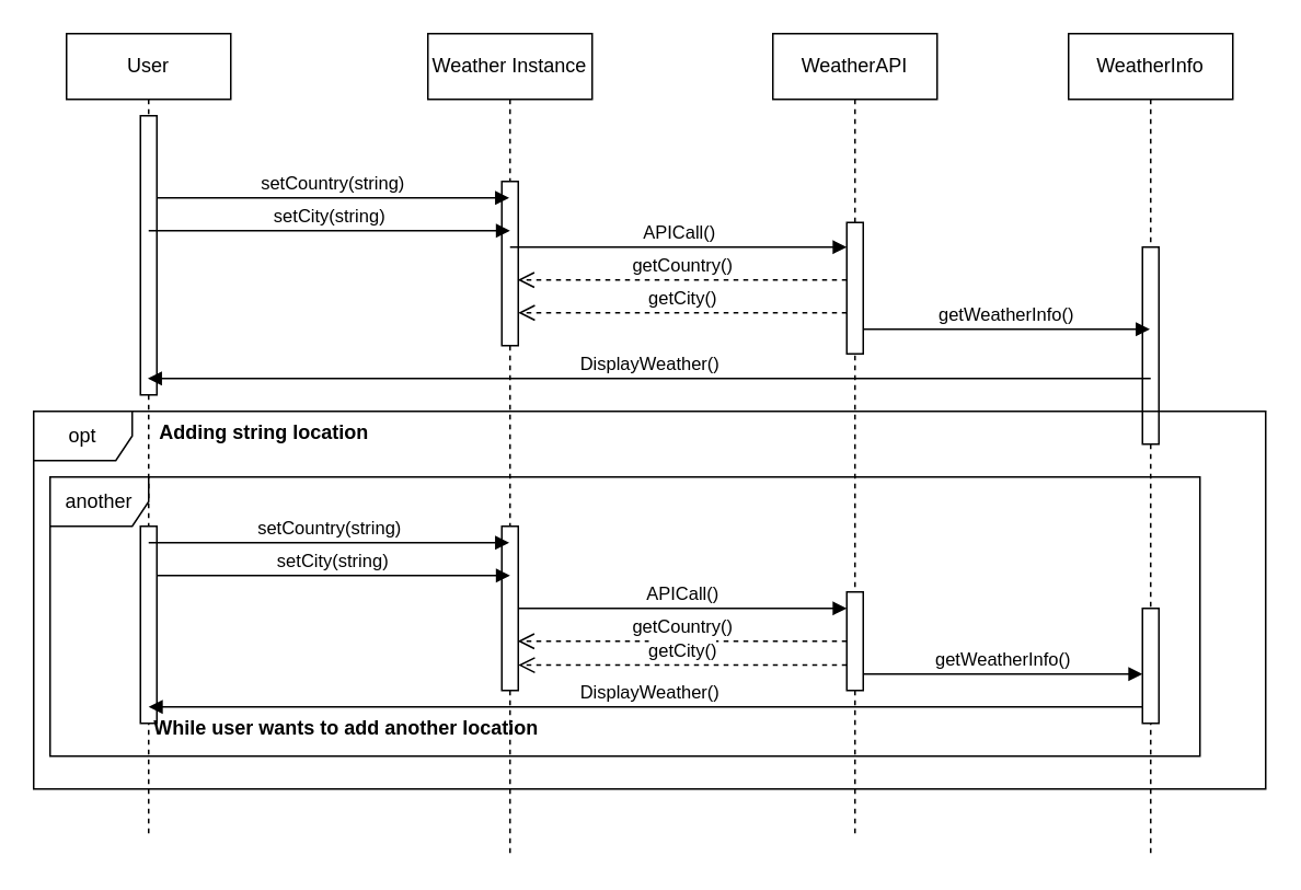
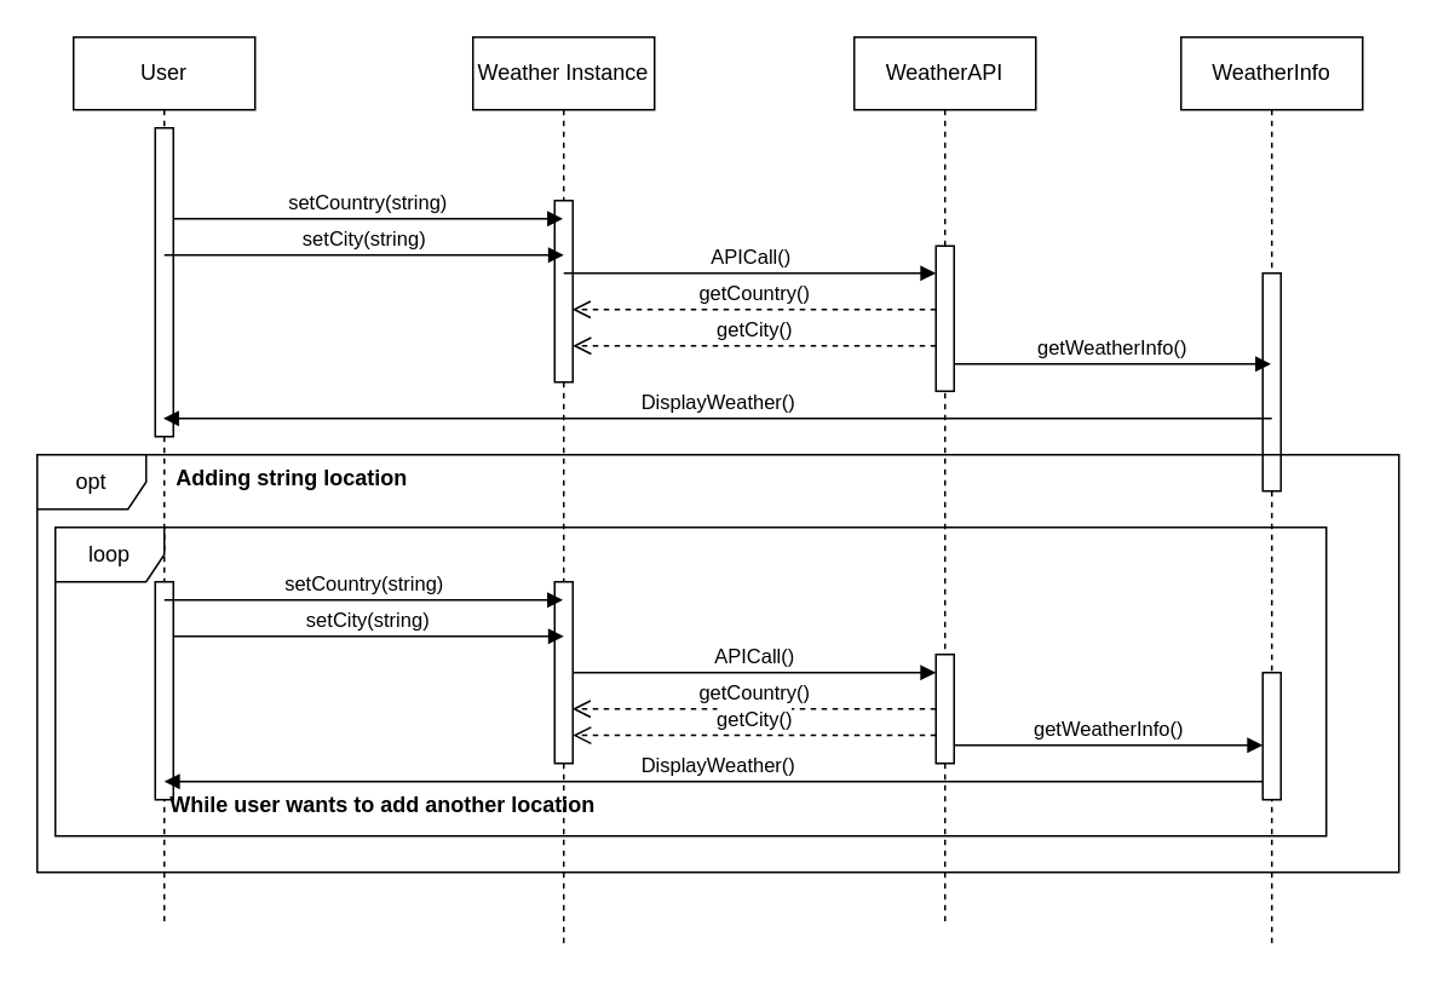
  <mxCell id="0" />
  <mxCell id="1" parent="0" />
  <mxCell id="2" value="User" style="shape=umlLifeline;perimeter=lifelinePerimeter;whiteSpace=wrap;html=1;container=1;dropTarget=0;collapsible=0;recursiveResize=0;outlineConnect=0;portConstraint=eastwest;newEdgeStyle={&quot;curved&quot;:0,&quot;rounded&quot;:0};" vertex="1" parent="1"><mxGeometry x="40" y="20" width="100" height="490" as="geometry" /></mxCell>
  <mxCell id="3" value="" style="html=1;points=[[0,0,0,0,5],[0,1,0,0,-5],[1,0,0,0,5],[1,1,0,0,-5]];perimeter=orthogonalPerimeter;outlineConnect=0;targetShapes=umlLifeline;portConstraint=eastwest;newEdgeStyle={&quot;curved&quot;:0,&quot;rounded&quot;:0};" vertex="1" parent="2"><mxGeometry x="45" y="50" width="10" height="170" as="geometry" /></mxCell>
  <mxCell id="4" value="" style="html=1;points=[[0,0,0,0,5],[0,1,0,0,-5],[1,0,0,0,5],[1,1,0,0,-5]];perimeter=orthogonalPerimeter;outlineConnect=0;targetShapes=umlLifeline;portConstraint=eastwest;newEdgeStyle={&quot;curved&quot;:0,&quot;rounded&quot;:0};" vertex="1" parent="2"><mxGeometry x="45" y="300" width="10" height="120" as="geometry" /></mxCell>
  <mxCell id="5" value="Weather Instance" style="shape=umlLifeline;perimeter=lifelinePerimeter;whiteSpace=wrap;html=1;container=1;dropTarget=0;collapsible=0;recursiveResize=0;outlineConnect=0;portConstraint=eastwest;newEdgeStyle={&quot;curved&quot;:0,&quot;rounded&quot;:0};" vertex="1" parent="1"><mxGeometry x="260" y="20" width="100" height="500" as="geometry" /></mxCell>
  <mxCell id="6" value="" style="html=1;points=[[0,0,0,0,5],[0,1,0,0,-5],[1,0,0,0,5],[1,1,0,0,-5]];perimeter=orthogonalPerimeter;outlineConnect=0;targetShapes=umlLifeline;portConstraint=eastwest;newEdgeStyle={&quot;curved&quot;:0,&quot;rounded&quot;:0};" vertex="1" parent="5"><mxGeometry x="45" y="90" width="10" height="100" as="geometry" /></mxCell>
  <mxCell id="7" value="" style="html=1;points=[[0,0,0,0,5],[0,1,0,0,-5],[1,0,0,0,5],[1,1,0,0,-5]];perimeter=orthogonalPerimeter;outlineConnect=0;targetShapes=umlLifeline;portConstraint=eastwest;newEdgeStyle={&quot;curved&quot;:0,&quot;rounded&quot;:0};" vertex="1" parent="5"><mxGeometry x="45" y="300" width="10" height="100" as="geometry" /></mxCell>
  <mxCell id="8" value="WeatherAPI" style="shape=umlLifeline;perimeter=lifelinePerimeter;whiteSpace=wrap;html=1;container=1;dropTarget=0;collapsible=0;recursiveResize=0;outlineConnect=0;portConstraint=eastwest;newEdgeStyle={&quot;curved&quot;:0,&quot;rounded&quot;:0};" vertex="1" parent="1"><mxGeometry x="470" y="20" width="100" height="490" as="geometry" /></mxCell>
  <mxCell id="9" value="WeatherInfo" style="shape=umlLifeline;perimeter=lifelinePerimeter;whiteSpace=wrap;html=1;container=1;dropTarget=0;collapsible=0;recursiveResize=0;outlineConnect=0;portConstraint=eastwest;newEdgeStyle={&quot;curved&quot;:0,&quot;rounded&quot;:0};" vertex="1" parent="1"><mxGeometry x="650" y="20" width="100" height="500" as="geometry" /></mxCell>
  <mxCell id="10" value="" style="html=1;points=[[0,0,0,0,5],[0,1,0,0,-5],[1,0,0,0,5],[1,1,0,0,-5]];perimeter=orthogonalPerimeter;outlineConnect=0;targetShapes=umlLifeline;portConstraint=eastwest;newEdgeStyle={&quot;curved&quot;:0,&quot;rounded&quot;:0};" vertex="1" parent="9"><mxGeometry x="45" y="130" width="10" height="120" as="geometry" /></mxCell>
  <mxCell id="11" value="setCountry(string)" style="html=1;verticalAlign=bottom;endArrow=block;curved=0;rounded=0;" edge="1" parent="1"><mxGeometry width="80" relative="1" as="geometry"><mxPoint x="95" y="120" as="sourcePoint" /><mxPoint x="309.5" y="120" as="targetPoint" /></mxGeometry></mxCell>
  <mxCell id="12" value="setCity(string)" style="html=1;verticalAlign=bottom;endArrow=block;curved=0;rounded=0;" edge="1" parent="1"><mxGeometry width="80" relative="1" as="geometry"><mxPoint x="90" y="140" as="sourcePoint" /><mxPoint x="310" y="140" as="targetPoint" /></mxGeometry></mxCell>
  <mxCell id="13" value="APICall()" style="html=1;verticalAlign=bottom;endArrow=block;curved=0;rounded=0;" edge="1" parent="1"><mxGeometry width="80" relative="1" as="geometry"><mxPoint x="310" y="150" as="sourcePoint" /><mxPoint x="515" y="150" as="targetPoint" /></mxGeometry></mxCell>
  <mxCell id="14" value="DisplayWeather()" style="html=1;verticalAlign=bottom;endArrow=block;curved=0;rounded=0;" edge="1" parent="1" target="2"><mxGeometry width="80" relative="1" as="geometry"><mxPoint x="700" y="230" as="sourcePoint" /><mxPoint x="100" y="220" as="targetPoint" /></mxGeometry></mxCell>
  <mxCell id="15" value="getWeatherInfo()" style="html=1;verticalAlign=bottom;endArrow=block;curved=0;rounded=0;" edge="1" parent="1" source="17" target="9"><mxGeometry x="-0.003" width="80" relative="1" as="geometry"><mxPoint x="520" y="170" as="sourcePoint" /><mxPoint x="600" y="170" as="targetPoint" /><Array as="points"><mxPoint x="650" y="200" /></Array><mxPoint as="offset" /></mxGeometry></mxCell>
  <mxCell id="16" value="" style="html=1;verticalAlign=bottom;endArrow=block;curved=0;rounded=0;" edge="1" parent="1" target="17"><mxGeometry width="80" relative="1" as="geometry"><mxPoint x="520" y="170" as="sourcePoint" /><mxPoint x="700" y="170" as="targetPoint" /></mxGeometry></mxCell>
  <mxCell id="17" value="" style="html=1;points=[[0,0,0,0,5],[0,1,0,0,-5],[1,0,0,0,5],[1,1,0,0,-5]];perimeter=orthogonalPerimeter;outlineConnect=0;targetShapes=umlLifeline;portConstraint=eastwest;newEdgeStyle={&quot;curved&quot;:0,&quot;rounded&quot;:0};" vertex="1" parent="1"><mxGeometry x="515" y="135" width="10" height="80" as="geometry" /></mxCell>
  <mxCell id="18" value="opt" style="shape=umlFrame;whiteSpace=wrap;html=1;pointerEvents=0;" vertex="1" parent="1"><mxGeometry x="20" y="250" width="750" height="230" as="geometry" /></mxCell>
  <mxCell id="19" value="Adding string location" style="text;align=center;fontStyle=1;verticalAlign=middle;spacingLeft=3;spacingRight=3;strokeColor=none;rotatable=0;points=[[0,0.5],[1,0.5]];portConstraint=eastwest;html=1;" vertex="1" parent="1"><mxGeometry x="120" y="250" width="80" height="26" as="geometry" /></mxCell>
- <mxCell id="20" value="another" style="shape=umlFrame;whiteSpace=wrap;html=1;pointerEvents=0;" vertex="1" parent="1"><mxGeometry x="30" y="290" width="700" height="170" as="geometry" /></mxCell>
+ <mxCell id="20" value="loop" style="shape=umlFrame;whiteSpace=wrap;html=1;pointerEvents=0;" vertex="1" parent="1"><mxGeometry x="30" y="290" width="700" height="170" as="geometry" /></mxCell>
  <mxCell id="21" value="While user wants to add another location" style="text;align=center;fontStyle=1;verticalAlign=middle;spacingLeft=3;spacingRight=3;strokeColor=none;rotatable=0;points=[[0,0.5],[1,0.5]];portConstraint=eastwest;html=1;" vertex="1" parent="1"><mxGeometry x="170" y="430" width="80" height="26" as="geometry" /></mxCell>
  <mxCell id="22" value="setCountry(string)" style="html=1;verticalAlign=bottom;endArrow=block;curved=0;rounded=0;" edge="1" parent="1"><mxGeometry width="80" relative="1" as="geometry"><mxPoint x="90" y="330" as="sourcePoint" /><mxPoint x="309.5" y="330" as="targetPoint" /></mxGeometry></mxCell>
  <mxCell id="23" value="setCity(string)" style="html=1;verticalAlign=bottom;endArrow=block;curved=0;rounded=0;" edge="1" parent="1" source="4"><mxGeometry x="-0.001" width="80" relative="1" as="geometry"><mxPoint x="90" y="350" as="sourcePoint" /><mxPoint x="310" y="350" as="targetPoint" /><mxPoint as="offset" /></mxGeometry></mxCell>
  <mxCell id="24" value="APICall()" style="html=1;verticalAlign=bottom;endArrow=block;curved=0;rounded=0;" edge="1" parent="1" source="7"><mxGeometry width="80" relative="1" as="geometry"><mxPoint x="310" y="370" as="sourcePoint" /><mxPoint x="515" y="370" as="targetPoint" /></mxGeometry></mxCell>
  <mxCell id="25" value="getWeatherInfo()" style="html=1;verticalAlign=bottom;endArrow=block;curved=0;rounded=0;" edge="1" parent="1"><mxGeometry x="-0.003" width="80" relative="1" as="geometry"><mxPoint x="525" y="410" as="sourcePoint" /><mxPoint x="695" y="410" as="targetPoint" /><mxPoint as="offset" /></mxGeometry></mxCell>
  <mxCell id="26" value="DisplayWeather()" style="html=1;verticalAlign=bottom;endArrow=block;curved=0;rounded=0;" edge="1" parent="1"><mxGeometry width="80" relative="1" as="geometry"><mxPoint x="700" y="430" as="sourcePoint" /><mxPoint x="90" y="430" as="targetPoint" /></mxGeometry></mxCell>
  <mxCell id="27" value="" style="html=1;points=[[0,0,0,0,5],[0,1,0,0,-5],[1,0,0,0,5],[1,1,0,0,-5]];perimeter=orthogonalPerimeter;outlineConnect=0;targetShapes=umlLifeline;portConstraint=eastwest;newEdgeStyle={&quot;curved&quot;:0,&quot;rounded&quot;:0};" vertex="1" parent="1"><mxGeometry x="695" y="370" width="10" height="70" as="geometry" /></mxCell>
  <mxCell id="28" value="" style="html=1;points=[[0,0,0,0,5],[0,1,0,0,-5],[1,0,0,0,5],[1,1,0,0,-5]];perimeter=orthogonalPerimeter;outlineConnect=0;targetShapes=umlLifeline;portConstraint=eastwest;newEdgeStyle={&quot;curved&quot;:0,&quot;rounded&quot;:0};" vertex="1" parent="1"><mxGeometry x="515" y="360" width="10" height="60" as="geometry" /></mxCell>
  <mxCell id="29" value="getCountry()" style="html=1;verticalAlign=bottom;endArrow=open;dashed=1;endSize=8;curved=0;rounded=0;" edge="1" parent="1"><mxGeometry relative="1" as="geometry"><mxPoint x="515" y="170" as="sourcePoint" /><mxPoint x="314.667" y="170" as="targetPoint" /></mxGeometry></mxCell>
  <mxCell id="30" value="getCity()" style="html=1;verticalAlign=bottom;endArrow=open;dashed=1;endSize=8;curved=0;rounded=0;" edge="1" parent="1"><mxGeometry relative="1" as="geometry"><mxPoint x="515" y="190" as="sourcePoint" /><mxPoint x="315" y="190" as="targetPoint" /></mxGeometry></mxCell>
  <mxCell id="31" value="getCountry()" style="html=1;verticalAlign=bottom;endArrow=open;dashed=1;endSize=8;curved=0;rounded=0;" edge="1" parent="1"><mxGeometry relative="1" as="geometry"><mxPoint x="515" y="390" as="sourcePoint" /><mxPoint x="314.667" y="390" as="targetPoint" /></mxGeometry></mxCell>
  <mxCell id="32" value="getCity()" style="html=1;verticalAlign=bottom;endArrow=open;dashed=1;endSize=8;curved=0;rounded=0;" edge="1" parent="1"><mxGeometry relative="1" as="geometry"><mxPoint x="515" y="404.58" as="sourcePoint" /><mxPoint x="315" y="404.58" as="targetPoint" /><mxPoint as="offset" /></mxGeometry></mxCell>
